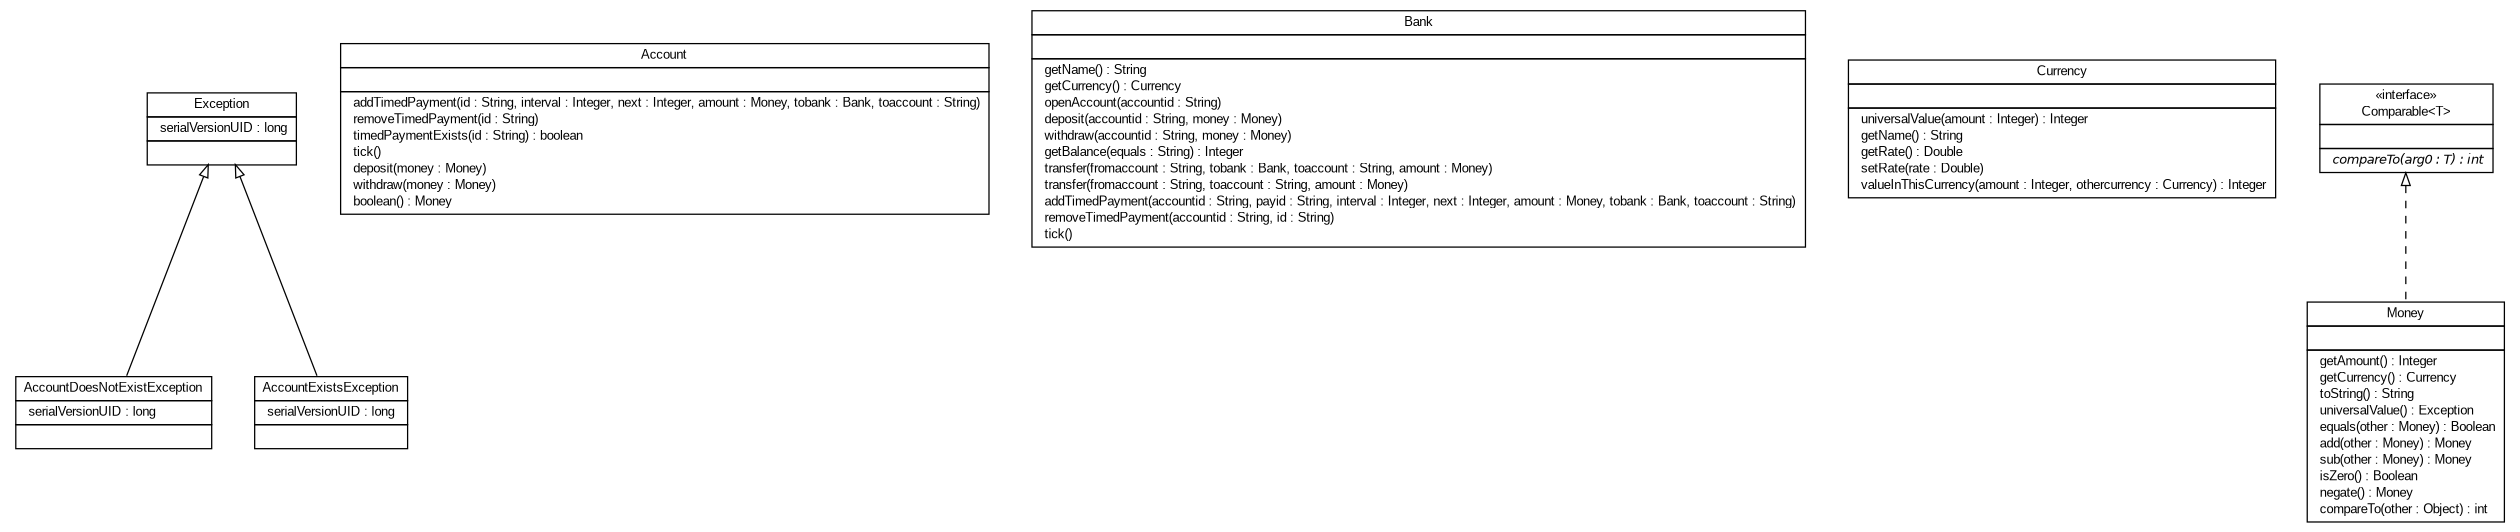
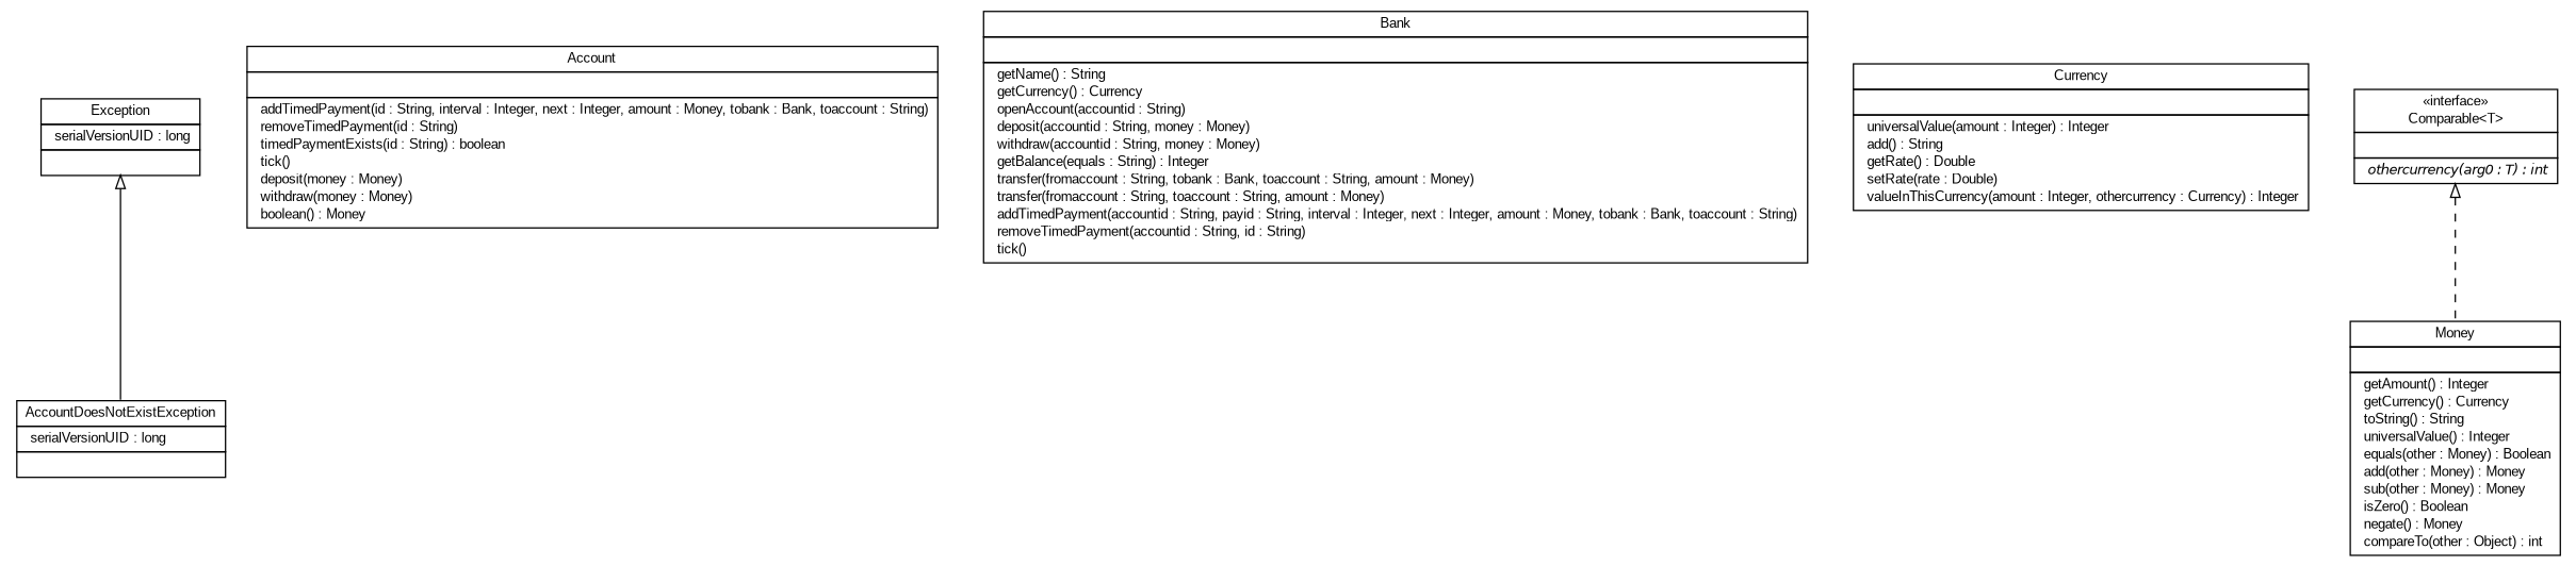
  digraph {
    fontname="Liberation Sans"
    nodesep=0.25
    ranksep=0.5
    node [fontcolor=black fontname="Liberation Sans" fontsize=10.0 shape=plaintext]
    edge [arrowtail=empty dir=back fontname="Liberation Sans" fontsize=10 headport=p labelfontname=Helvetica labelfontsize=10 tailport=p]
    n1 [label=<<table title="b_Money.AccountDoesNotExistException" border="0" cellborder="1" cellspacing="0" cellpadding="2" port="p"> 		<tr><td><table border="0" cellspacing="0" cellpadding="1"> <tr><td align="center" balign="center"> AccountDoesNotExistException </td></tr> 		</table></td></tr> 		<tr><td><table border="0" cellspacing="0" cellpadding="1"> <tr><td align="left" balign="left">  serialVersionUID : long </td></tr> 		</table></td></tr> 		<tr><td><table border="0" cellspacing="0" cellpadding="1"> <tr><td align="left" balign="left">  </td></tr> 		</table></td></tr> 		</table>>]
-   n2 [label=<<table title="b_Money.AccountExistsException" border="0" cellborder="1" cellspacing="0" cellpadding="2" port="p"> 		<tr><td><table border="0" cellspacing="0" cellpadding="1"> <tr><td align="center" balign="center"> AccountExistsException </td></tr> 		</table></td></tr> 		<tr><td><table border="0" cellspacing="0" cellpadding="1"> <tr><td align="left" balign="left">  serialVersionUID : long </td></tr> 		</table></td></tr> 		<tr><td><table border="0" cellspacing="0" cellpadding="1"> <tr><td align="left" balign="left">  </td></tr> 		</table></td></tr> 		</table>>]
    n3 [label=<<table title="b_Money.Account" border="0" cellborder="1" cellspacing="0" cellpadding="2" port="p"> 		<tr><td><table border="0" cellspacing="0" cellpadding="1"> <tr><td align="center" balign="center"> Account </td></tr> 		</table></td></tr> 		<tr><td><table border="0" cellspacing="0" cellpadding="1"> <tr><td align="left" balign="left">  </td></tr> 		</table></td></tr> 		<tr><td><table border="0" cellspacing="0" cellpadding="1"> <tr><td align="left" balign="left">  addTimedPayment(id : String, interval : Integer, next : Integer, amount : Money, tobank : Bank, toaccount : String) </td></tr> <tr><td align="left" balign="left">  removeTimedPayment(id : String) </td></tr> <tr><td align="left" balign="left">  timedPaymentExists(id : String) : boolean </td></tr> <tr><td align="left" balign="left">  tick() </td></tr> <tr><td align="left" balign="left">  deposit(money : Money) </td></tr> <tr><td align="left" balign="left">  withdraw(money : Money) </td></tr> <tr><td align="left" balign="left">  boolean() : Money </td></tr> 		</table></td></tr> 		</table>>]
    n4 [label=<<table title="b_Money.Bank" border="0" cellborder="1" cellspacing="0" cellpadding="2" port="p"> 		<tr><td><table border="0" cellspacing="0" cellpadding="1"> <tr><td align="center" balign="center"> Bank </td></tr> 		</table></td></tr> 		<tr><td><table border="0" cellspacing="0" cellpadding="1"> <tr><td align="left" balign="left">  </td></tr> 		</table></td></tr> 		<tr><td><table border="0" cellspacing="0" cellpadding="1"> <tr><td align="left" balign="left">  getName() : String </td></tr> <tr><td align="left" balign="left">  getCurrency() : Currency </td></tr> <tr><td align="left" balign="left">  openAccount(accountid : String) </td></tr> <tr><td align="left" balign="left">  deposit(accountid : String, money : Money) </td></tr> <tr><td align="left" balign="left">  withdraw(accountid : String, money : Money) </td></tr> <tr><td align="left" balign="left">  getBalance(equals : String) : Integer </td></tr> <tr><td align="left" balign="left">  transfer(fromaccount : String, tobank : Bank, toaccount : String, amount : Money) </td></tr> <tr><td align="left" balign="left">  transfer(fromaccount : String, toaccount : String, amount : Money) </td></tr> <tr><td align="left" balign="left">  addTimedPayment(accountid : String, payid : String, interval : Integer, next : Integer, amount : Money, tobank : Bank, toaccount : String) </td></tr> <tr><td align="left" balign="left">  removeTimedPayment(accountid : String, id : String) </td></tr> <tr><td align="left" balign="left">  tick() </td></tr> 		</table></td></tr> 		</table>>]
-   n5 [label=<<table title="b_Money.Currency" border="0" cellborder="1" cellspacing="0" cellpadding="2" port="p"> 		<tr><td><table border="0" cellspacing="0" cellpadding="1"> <tr><td align="center" balign="center"> Currency </td></tr> 		</table></td></tr> 		<tr><td><table border="0" cellspacing="0" cellpadding="1"> <tr><td align="left" balign="left">  </td></tr> 		</table></td></tr> 		<tr><td><table border="0" cellspacing="0" cellpadding="1"> <tr><td align="left" balign="left">  universalValue(amount : Integer) : Integer </td></tr> <tr><td align="left" balign="left">  getName() : String </td></tr> <tr><td align="left" balign="left">  getRate() : Double </td></tr> <tr><td align="left" balign="left">  setRate(rate : Double) </td></tr> <tr><td align="left" balign="left">  valueInThisCurrency(amount : Integer, othercurrency : Currency) : Integer </td></tr> 		</table></td></tr> 		</table>>]
-   n6 [label=<<table title="b_Money.Money" border="0" cellborder="1" cellspacing="0" cellpadding="2" port="p"> 		<tr><td><table border="0" cellspacing="0" cellpadding="1"> <tr><td align="center" balign="center"> Money </td></tr> 		</table></td></tr> 		<tr><td><table border="0" cellspacing="0" cellpadding="1"> <tr><td align="left" balign="left">  </td></tr> 		</table></td></tr> 		<tr><td><table border="0" cellspacing="0" cellpadding="1"> <tr><td align="left" balign="left">  getAmount() : Integer </td></tr> <tr><td align="left" balign="left">  getCurrency() : Currency </td></tr> <tr><td align="left" balign="left">  toString() : String </td></tr> <tr><td align="left" balign="left">  universalValue() : Exception </td></tr> <tr><td align="left" balign="left">  equals(other : Money) : Boolean </td></tr> <tr><td align="left" balign="left">  add(other : Money) : Money </td></tr> <tr><td align="left" balign="left">  sub(other : Money) : Money </td></tr> <tr><td align="left" balign="left">  isZero() : Boolean </td></tr> <tr><td align="left" balign="left">  negate() : Money </td></tr> <tr><td align="left" balign="left">  compareTo(other : Object) : int </td></tr> 		</table></td></tr> 		</table>>]
+   n5 [label=<<table title="b_Money.Currency" border="0" cellborder="1" cellspacing="0" cellpadding="2" port="p"> 		<tr><td><table border="0" cellspacing="0" cellpadding="1"> <tr><td align="center" balign="center"> Currency </td></tr> 		</table></td></tr> 		<tr><td><table border="0" cellspacing="0" cellpadding="1"> <tr><td align="left" balign="left">  </td></tr> 		</table></td></tr> 		<tr><td><table border="0" cellspacing="0" cellpadding="1"> <tr><td align="left" balign="left">  universalValue(amount : Integer) : Integer </td></tr> <tr><td align="left" balign="left">  add() : String </td></tr> <tr><td align="left" balign="left">  getRate() : Double </td></tr> <tr><td align="left" balign="left">  setRate(rate : Double) </td></tr> <tr><td align="left" balign="left">  valueInThisCurrency(amount : Integer, othercurrency : Currency) : Integer </td></tr> 		</table></td></tr> 		</table>>]
+   n6 [label=<<table title="b_Money.Money" border="0" cellborder="1" cellspacing="0" cellpadding="2" port="p"> 		<tr><td><table border="0" cellspacing="0" cellpadding="1"> <tr><td align="center" balign="center"> Money </td></tr> 		</table></td></tr> 		<tr><td><table border="0" cellspacing="0" cellpadding="1"> <tr><td align="left" balign="left">  </td></tr> 		</table></td></tr> 		<tr><td><table border="0" cellspacing="0" cellpadding="1"> <tr><td align="left" balign="left">  getAmount() : Integer </td></tr> <tr><td align="left" balign="left">  getCurrency() : Currency </td></tr> <tr><td align="left" balign="left">  toString() : String </td></tr> <tr><td align="left" balign="left">  universalValue() : Integer </td></tr> <tr><td align="left" balign="left">  equals(other : Money) : Boolean </td></tr> <tr><td align="left" balign="left">  add(other : Money) : Money </td></tr> <tr><td align="left" balign="left">  sub(other : Money) : Money </td></tr> <tr><td align="left" balign="left">  isZero() : Boolean </td></tr> <tr><td align="left" balign="left">  negate() : Money </td></tr> <tr><td align="left" balign="left">  compareTo(other : Object) : int </td></tr> 		</table></td></tr> 		</table>>]
    n7 [label=<<table title="java.lang.Exception" border="0" cellborder="1" cellspacing="0" cellpadding="2" port="p" href="http://java.sun.com/j2se/1.4.2/docs/api/java/lang/Exception.html"> 		<tr><td><table border="0" cellspacing="0" cellpadding="1"> <tr><td align="center" balign="center"> Exception </td></tr> 		</table></td></tr> 		<tr><td><table border="0" cellspacing="0" cellpadding="1"> <tr><td align="left" balign="left">  serialVersionUID : long </td></tr> 		</table></td></tr> 		<tr><td><table border="0" cellspacing="0" cellpadding="1"> <tr><td align="left" balign="left">  </td></tr> 		</table></td></tr> 		</table>>]
-   n8 [label=<<table title="java.lang.Comparable" border="0" cellborder="1" cellspacing="0" cellpadding="2" port="p" href="http://java.sun.com/j2se/1.4.2/docs/api/java/lang/Comparable.html"> 		<tr><td><table border="0" cellspacing="0" cellpadding="1"> <tr><td align="center" balign="center"> &#171;interface&#187; </td></tr> <tr><td align="center" balign="center"> Comparable&lt;T&gt; </td></tr> 		</table></td></tr> 		<tr><td><table border="0" cellspacing="0" cellpadding="1"> <tr><td align="left" balign="left">  </td></tr> 		</table></td></tr> 		<tr><td><table border="0" cellspacing="0" cellpadding="1"> <tr><td align="left" balign="left"><font face="Helvetica-Oblique" point-size="10.0">  compareTo(arg0 : T) : int </font></td></tr> 		</table></td></tr> 		</table>>]
+   n8 [label=<<table title="java.lang.Comparable" border="0" cellborder="1" cellspacing="0" cellpadding="2" port="p" href="http://java.sun.com/j2se/1.4.2/docs/api/java/lang/Comparable.html"> 		<tr><td><table border="0" cellspacing="0" cellpadding="1"> <tr><td align="center" balign="center"> &#171;interface&#187; </td></tr> <tr><td align="center" balign="center"> Comparable&lt;T&gt; </td></tr> 		</table></td></tr> 		<tr><td><table border="0" cellspacing="0" cellpadding="1"> <tr><td align="left" balign="left">  </td></tr> 		</table></td></tr> 		<tr><td><table border="0" cellspacing="0" cellpadding="1"> <tr><td align="left" balign="left"><font face="Helvetica-Oblique" point-size="10.0">  othercurrency(arg0 : T) : int </font></td></tr> 		</table></td></tr> 		</table>>]
    n7 -> n1
-   n7 -> n2
    n8 -> n6 [style=dashed]
  }
